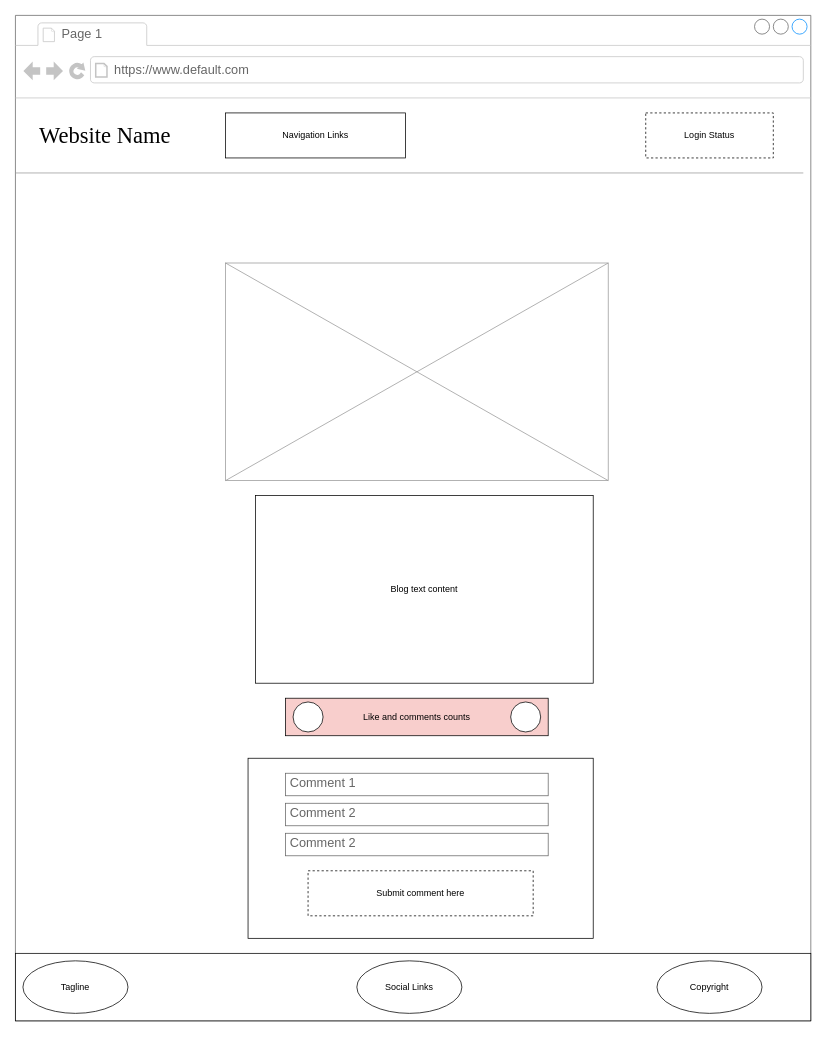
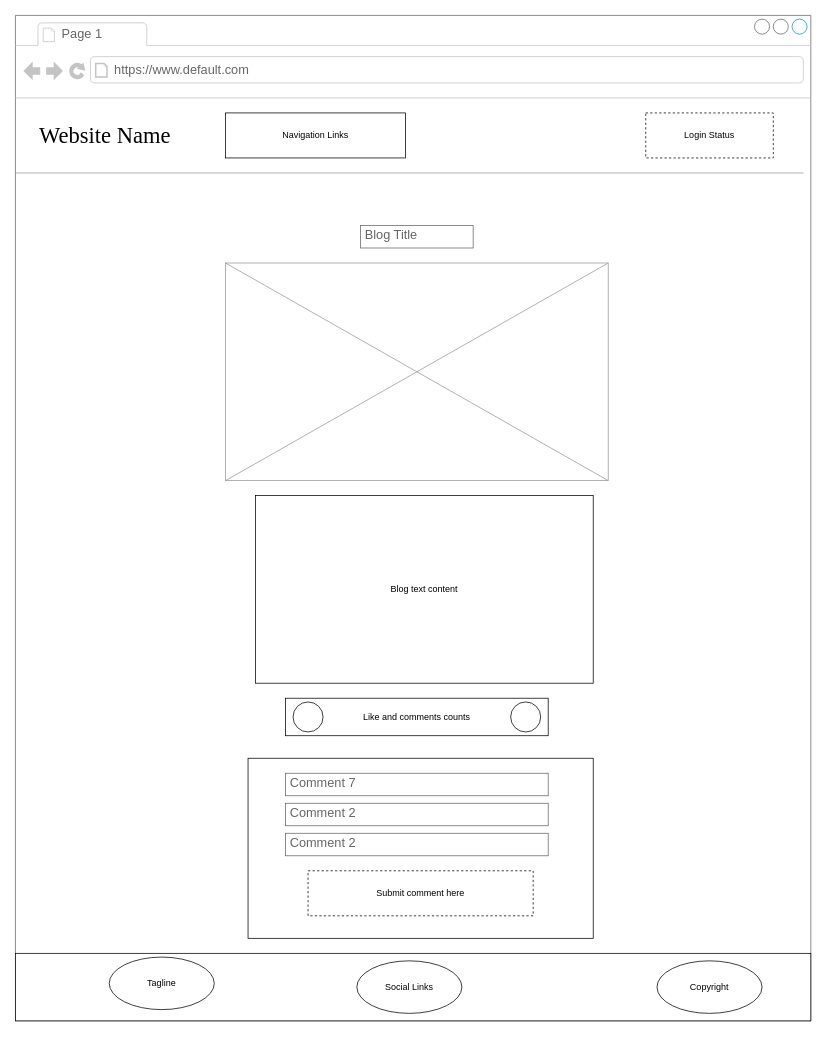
  <mxCell id="0" />
  <mxCell id="1" parent="0" />
  <mxCell id="2" value="" style="strokeWidth=1;shadow=0;dashed=0;align=center;html=1;shape=mxgraph.mockup.containers.browserWindow;rSize=0;strokeColor=#666666;mainText=,;recursiveResize=0;rounded=0;labelBackgroundColor=none;fontFamily=Verdana;fontSize=12" parent="1" vertex="1"><mxGeometry x="20" y="20" width="1060" height="1340" as="geometry" /></mxCell>
  <mxCell id="3" value="Page 1" style="strokeWidth=1;shadow=0;dashed=0;align=center;html=1;shape=mxgraph.mockup.containers.anchor;fontSize=17;fontColor=#666666;align=left;" parent="2" vertex="1"><mxGeometry x="60" y="12" width="110" height="26" as="geometry" /></mxCell>
  <mxCell id="4" value="https://www.default.com" style="strokeWidth=1;shadow=0;dashed=0;align=center;html=1;shape=mxgraph.mockup.containers.anchor;rSize=0;fontSize=17;fontColor=#666666;align=left;" parent="2" vertex="1"><mxGeometry x="130" y="60" width="250" height="26" as="geometry" /></mxCell>
  <mxCell id="5" value="Website Name" style="text;html=1;points=[];align=left;verticalAlign=top;spacingTop=-4;fontSize=30;fontFamily=Verdana" parent="2" vertex="1"><mxGeometry x="30" y="140" width="340" height="50" as="geometry" /></mxCell>
  <mxCell id="6" value="" style="verticalLabelPosition=bottom;shadow=0;dashed=0;align=center;html=1;verticalAlign=top;strokeWidth=1;shape=mxgraph.mockup.markup.line;strokeColor=#999999;rounded=0;labelBackgroundColor=none;fillColor=#ffffff;fontFamily=Verdana;fontSize=12;fontColor=#000000;" parent="2" vertex="1"><mxGeometry y="200" width="1050" height="20" as="geometry" /></mxCell>
  <mxCell id="7" value="Navigation Links" style="rounded=0;whiteSpace=wrap;html=1;" vertex="1" parent="2"><mxGeometry x="280" y="130" width="240" height="60" as="geometry" /></mxCell>
  <mxCell id="8" value="Login Status" style="rounded=0;whiteSpace=wrap;html=1;dashed=1;" vertex="1" parent="2"><mxGeometry x="840" y="130" width="170" height="60" as="geometry" /></mxCell>
  <mxCell id="9" value="" style="rounded=0;whiteSpace=wrap;html=1;" vertex="1" parent="2"><mxGeometry y="1250" width="1060" height="90" as="geometry" /></mxCell>
- <mxCell id="10" value="Tagline" style="ellipse;whiteSpace=wrap;html=1;" vertex="1" parent="2"><mxGeometry x="10" y="1260" width="140" height="70" as="geometry" /></mxCell>
+ <mxCell id="10" value="Tagline" style="ellipse;whiteSpace=wrap;html=1;" vertex="1" parent="2"><mxGeometry x="125" y="1255" width="140" height="70" as="geometry" /></mxCell>
  <mxCell id="11" value="Social Links" style="ellipse;whiteSpace=wrap;html=1;" vertex="1" parent="2"><mxGeometry x="455" y="1260" width="140" height="70" as="geometry" /></mxCell>
  <mxCell id="12" value="Copyright" style="ellipse;whiteSpace=wrap;html=1;" vertex="1" parent="2"><mxGeometry x="855" y="1260" width="140" height="70" as="geometry" /></mxCell>
  <mxCell id="13" value="" style="verticalLabelPosition=bottom;shadow=0;dashed=0;align=center;html=1;verticalAlign=top;strokeWidth=1;shape=mxgraph.mockup.graphics.simpleIcon;strokeColor=#999999;" vertex="1" parent="2"><mxGeometry x="280" y="330" width="510" height="290" as="geometry" /></mxCell>
  <mxCell id="14" value="Blog text content" style="rounded=0;whiteSpace=wrap;html=1;" vertex="1" parent="2"><mxGeometry x="320" y="640" width="450" height="250" as="geometry" /></mxCell>
- <mxCell id="15" value="Like and comments counts" style="rounded=0;whiteSpace=wrap;html=1;fillColor=#f8cecc;" vertex="1" parent="2"><mxGeometry x="360" y="910" width="350" height="50" as="geometry" /></mxCell>
+ <mxCell id="15" value="Like and comments counts" style="rounded=0;whiteSpace=wrap;html=1;" vertex="1" parent="2"><mxGeometry x="360" y="910" width="350" height="50" as="geometry" /></mxCell>
  <mxCell id="16" value="" style="rounded=0;whiteSpace=wrap;html=1;" vertex="1" parent="2"><mxGeometry x="310" y="990" width="460" height="240" as="geometry" /></mxCell>
+ <mxCell id="17" value="Blog Title" style="strokeWidth=1;shadow=0;dashed=0;align=center;html=1;shape=mxgraph.mockup.text.textBox;fontColor=#666666;align=left;fontSize=17;spacingLeft=4;spacingTop=-3;whiteSpace=wrap;strokeColor=#666666;mainText=" vertex="1" parent="2"><mxGeometry x="460" y="280" width="150" height="30" as="geometry" /></mxCell>
  <mxCell id="18" value="" style="ellipse;whiteSpace=wrap;html=1;aspect=fixed;" vertex="1" parent="2"><mxGeometry x="370" y="915" width="40" height="40" as="geometry" /></mxCell>
  <mxCell id="19" value="" style="ellipse;whiteSpace=wrap;html=1;aspect=fixed;" vertex="1" parent="2"><mxGeometry x="660" y="915" width="40" height="40" as="geometry" /></mxCell>
  <mxCell id="20" value="Submit comment here" style="rounded=0;whiteSpace=wrap;html=1;dashed=1;" vertex="1" parent="2"><mxGeometry x="390" y="1140" width="300" height="60" as="geometry" /></mxCell>
- <mxCell id="21" value="Comment 1" style="strokeWidth=1;shadow=0;dashed=0;align=center;html=1;shape=mxgraph.mockup.text.textBox;fontColor=#666666;align=left;fontSize=17;spacingLeft=4;spacingTop=-3;whiteSpace=wrap;strokeColor=#666666;mainText=" vertex="1" parent="2"><mxGeometry x="360" y="1010" width="350" height="30" as="geometry" /></mxCell>
+ <mxCell id="21" value="Comment 7" style="strokeWidth=1;shadow=0;dashed=0;align=center;html=1;shape=mxgraph.mockup.text.textBox;fontColor=#666666;align=left;fontSize=17;spacingLeft=4;spacingTop=-3;whiteSpace=wrap;strokeColor=#666666;mainText=" vertex="1" parent="2"><mxGeometry x="360" y="1010" width="350" height="30" as="geometry" /></mxCell>
  <mxCell id="22" value="Comment 2" style="strokeWidth=1;shadow=0;dashed=0;align=center;html=1;shape=mxgraph.mockup.text.textBox;fontColor=#666666;align=left;fontSize=17;spacingLeft=4;spacingTop=-3;whiteSpace=wrap;strokeColor=#666666;mainText=" vertex="1" parent="2"><mxGeometry x="360" y="1050" width="350" height="30" as="geometry" /></mxCell>
  <mxCell id="23" value="Comment 2" style="strokeWidth=1;shadow=0;dashed=0;align=center;html=1;shape=mxgraph.mockup.text.textBox;fontColor=#666666;align=left;fontSize=17;spacingLeft=4;spacingTop=-3;whiteSpace=wrap;strokeColor=#666666;mainText=" vertex="1" parent="2"><mxGeometry x="360" y="1090" width="350" height="30" as="geometry" /></mxCell>
